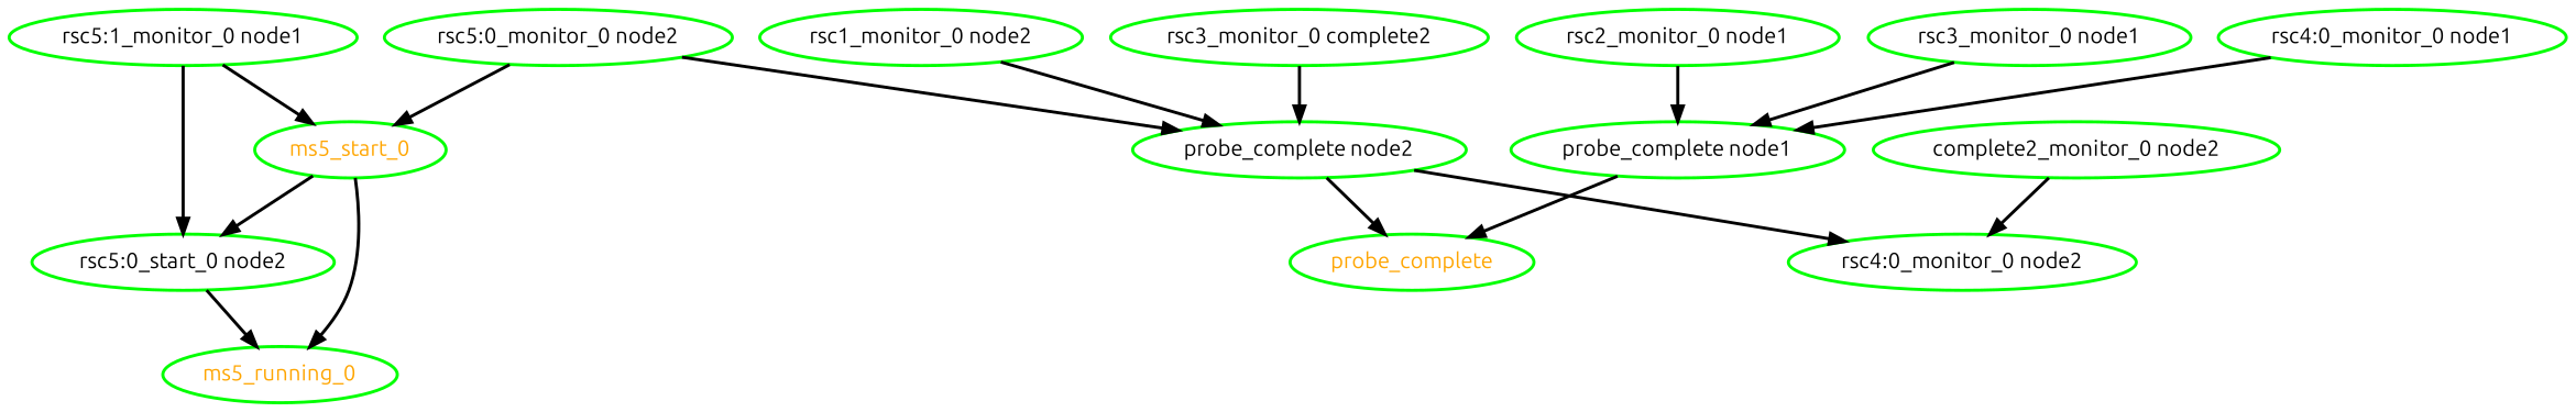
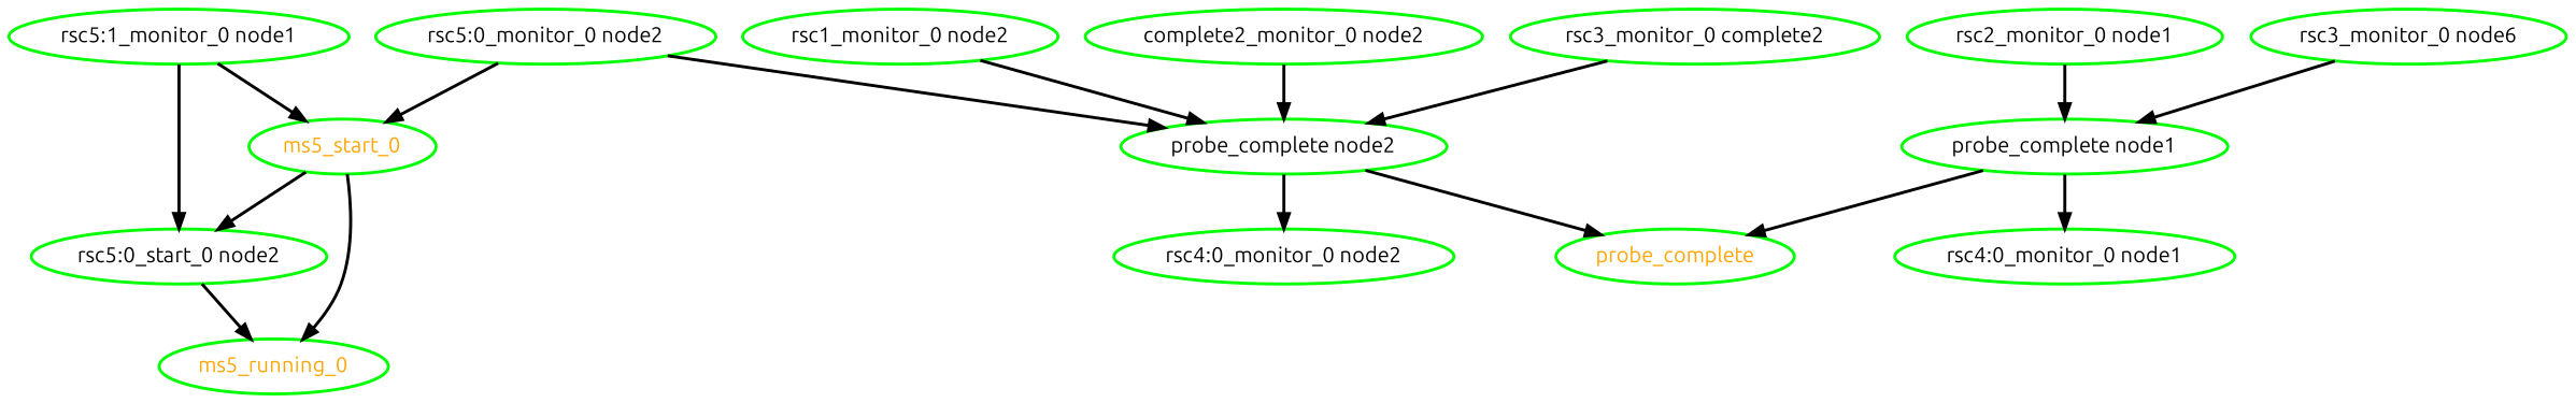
  digraph {
    fontname=Ubuntu
    node [color=green fontcolor=black fontname=Ubuntu style=bold]
    edge [fontname=Ubuntu style=bold]
    ms5_running_0 [fontcolor=orange]
    ms5_start_0 [fontcolor=orange]
    "rsc5:0_start_0 node2"
    probe_complete [fontcolor=orange]
    "probe_complete node1"
    "probe_complete node2"
    "rsc4:0_monitor_0 node2"
    "rsc1_monitor_0 node2"
    "rsc2_monitor_0 node1"
    n10 [label="complete2_monitor_0 node2"]
-   "rsc3_monitor_0 node1"
+   "rsc3_monitor_0 node1" [label="rsc3_monitor_0 node6"]
    n12 [label="rsc3_monitor_0 complete2"]
    "rsc4:0_monitor_0 node1"
    "rsc5:0_monitor_0 node2"
    "rsc5:1_monitor_0 node1"
    ms5_start_0 -> ms5_running_0
    ms5_start_0 -> "rsc5:0_start_0 node2"
    "rsc5:0_start_0 node2" -> ms5_running_0
    "probe_complete node1" -> probe_complete
    "probe_complete node2" -> probe_complete
    "probe_complete node2" -> "rsc4:0_monitor_0 node2"
    "rsc1_monitor_0 node2" -> "probe_complete node2"
    "rsc2_monitor_0 node1" -> "probe_complete node1"
-   n10 -> "rsc4:0_monitor_0 node2"
+   n10 -> "probe_complete node2"
    "rsc3_monitor_0 node1" -> "probe_complete node1"
    n12 -> "probe_complete node2"
-   "rsc4:0_monitor_0 node1" -> "probe_complete node1"
+   "probe_complete node1" -> "rsc4:0_monitor_0 node1"
    "rsc5:0_monitor_0 node2" -> ms5_start_0
    "rsc5:0_monitor_0 node2" -> "probe_complete node2"
    "rsc5:1_monitor_0 node1" -> ms5_start_0
    "rsc5:1_monitor_0 node1" -> "rsc5:0_start_0 node2"
  }
